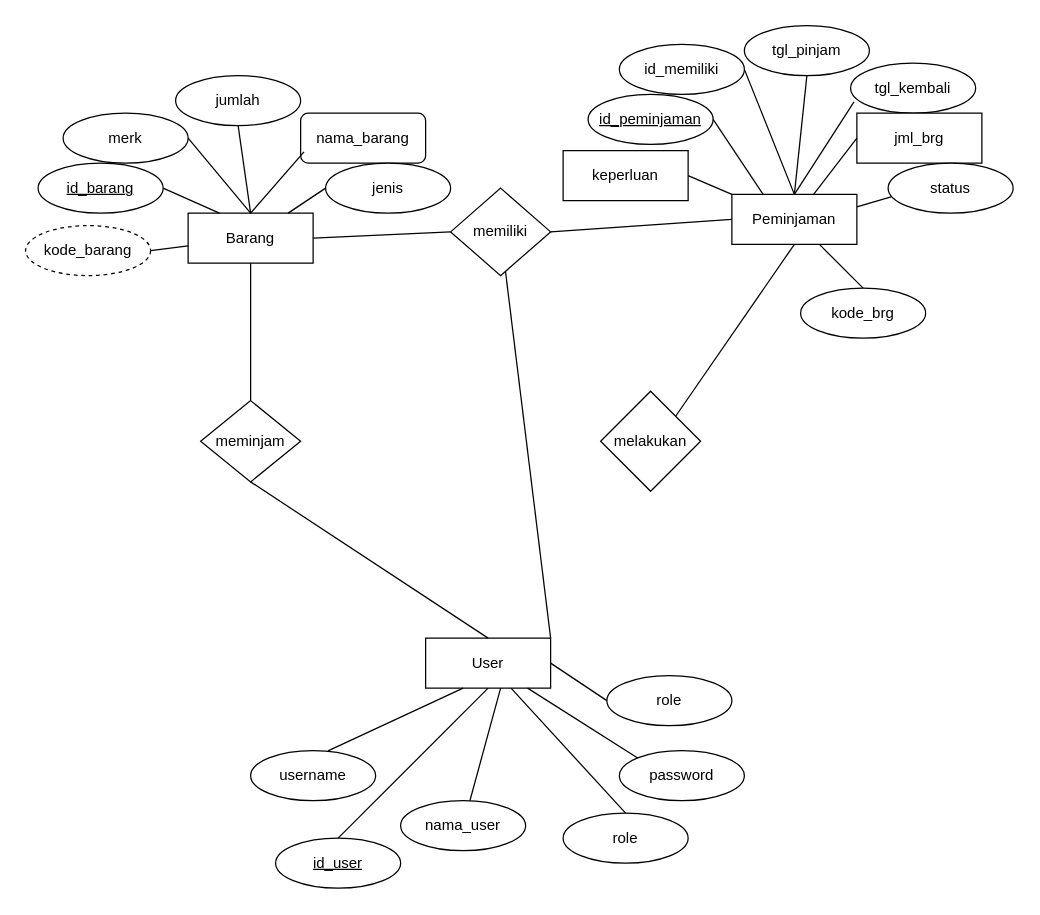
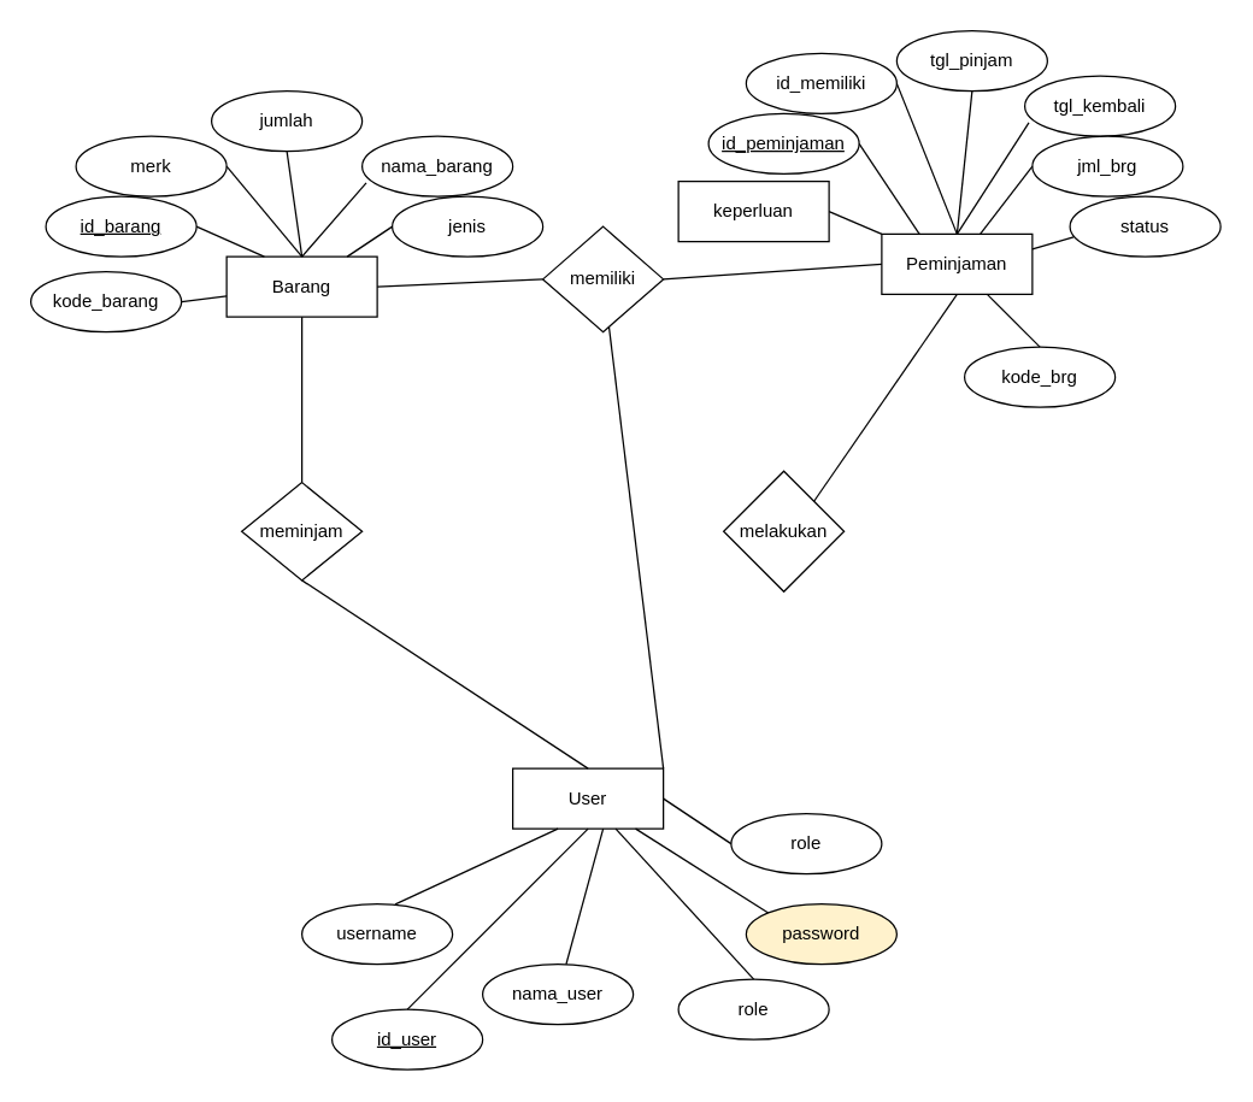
  <mxCell id="0" />
  <mxCell id="1" parent="0" />
  <mxCell id="2" value="Barang" style="whiteSpace=wrap;html=1;align=center;" parent="1" vertex="1"><mxGeometry x="150" y="170" width="100" height="40" as="geometry" /></mxCell>
  <mxCell id="3" value="jumlah" style="ellipse;whiteSpace=wrap;html=1;align=center;" parent="1" vertex="1"><mxGeometry x="140" y="60" width="100" height="40" as="geometry" /></mxCell>
- <mxCell id="4" value="nama_barang" style="whiteSpace=wrap;html=1;align=center;rounded=1;" parent="1" vertex="1"><mxGeometry x="240" y="90" width="100" height="40" as="geometry" /></mxCell>
+ <mxCell id="4" value="nama_barang" style="ellipse;whiteSpace=wrap;html=1;align=center;" parent="1" vertex="1"><mxGeometry x="240" y="90" width="100" height="40" as="geometry" /></mxCell>
  <mxCell id="5" value="jenis" style="ellipse;whiteSpace=wrap;html=1;align=center;" parent="1" vertex="1"><mxGeometry x="260" y="130" width="100" height="40" as="geometry" /></mxCell>
  <mxCell id="6" value="merk" style="ellipse;whiteSpace=wrap;html=1;align=center;" parent="1" vertex="1"><mxGeometry x="50" y="90" width="100" height="40" as="geometry" /></mxCell>
  <mxCell id="7" value="id_barang" style="ellipse;whiteSpace=wrap;html=1;align=center;fontStyle=4;" parent="1" vertex="1"><mxGeometry x="30" y="130" width="100" height="40" as="geometry" /></mxCell>
  <mxCell id="8" value="" style="endArrow=none;html=1;rounded=0;exitX=0.5;exitY=0;exitDx=0;exitDy=0;entryX=0.5;entryY=1;entryDx=0;entryDy=0;" parent="1" source="2" target="3" edge="1"><mxGeometry relative="1" as="geometry"><mxPoint x="90" y="250" as="sourcePoint" /><mxPoint x="250" y="250" as="targetPoint" /></mxGeometry></mxCell>
  <mxCell id="9" value="" style="endArrow=none;html=1;rounded=0;exitX=1;exitY=0.5;exitDx=0;exitDy=0;entryX=0.5;entryY=0;entryDx=0;entryDy=0;" parent="1" source="6" target="2" edge="1"><mxGeometry relative="1" as="geometry"><mxPoint x="150" y="150" as="sourcePoint" /><mxPoint x="310" y="150" as="targetPoint" /></mxGeometry></mxCell>
  <mxCell id="10" value="" style="endArrow=none;html=1;rounded=0;exitX=1;exitY=0.5;exitDx=0;exitDy=0;entryX=0.25;entryY=0;entryDx=0;entryDy=0;" parent="1" source="7" target="2" edge="1"><mxGeometry relative="1" as="geometry"><mxPoint x="120" y="270" as="sourcePoint" /><mxPoint x="280" y="270" as="targetPoint" /></mxGeometry></mxCell>
  <mxCell id="11" value="" style="endArrow=none;html=1;rounded=0;exitX=0.027;exitY=0.775;exitDx=0;exitDy=0;exitPerimeter=0;entryX=0.5;entryY=0;entryDx=0;entryDy=0;" parent="1" source="4" target="2" edge="1"><mxGeometry relative="1" as="geometry"><mxPoint x="230" y="280" as="sourcePoint" /><mxPoint x="390" y="280" as="targetPoint" /></mxGeometry></mxCell>
  <mxCell id="12" value="" style="endArrow=none;html=1;rounded=0;exitX=0;exitY=0.5;exitDx=0;exitDy=0;" parent="1" source="5" target="2" edge="1"><mxGeometry relative="1" as="geometry"><mxPoint x="260" y="270" as="sourcePoint" /><mxPoint x="420" y="270" as="targetPoint" /></mxGeometry></mxCell>
  <mxCell id="13" value="User" style="whiteSpace=wrap;html=1;align=center;" parent="1" vertex="1"><mxGeometry x="340" y="510" width="100" height="40" as="geometry" /></mxCell>
  <mxCell id="14" value="role" style="ellipse;whiteSpace=wrap;html=1;align=center;" parent="1" vertex="1"><mxGeometry x="450" y="650" width="100" height="40" as="geometry" /></mxCell>
  <mxCell id="15" value="nama_user" style="ellipse;whiteSpace=wrap;html=1;align=center;" parent="1" vertex="1"><mxGeometry x="320" y="640" width="100" height="40" as="geometry" /></mxCell>
  <mxCell id="16" value="id_user" style="ellipse;whiteSpace=wrap;html=1;align=center;fontStyle=4;" parent="1" vertex="1"><mxGeometry x="220" y="670" width="100" height="40" as="geometry" /></mxCell>
  <mxCell id="17" value="" style="endArrow=none;html=1;rounded=0;entryX=0.5;entryY=0;entryDx=0;entryDy=0;" parent="1" source="13" target="14" edge="1"><mxGeometry relative="1" as="geometry"><mxPoint x="260" y="630" as="sourcePoint" /><mxPoint x="420" y="630" as="targetPoint" /></mxGeometry></mxCell>
  <mxCell id="18" value="" style="endArrow=none;html=1;rounded=0;entryX=0.6;entryY=1;entryDx=0;entryDy=0;entryPerimeter=0;" parent="1" source="15" target="13" edge="1"><mxGeometry relative="1" as="geometry"><mxPoint x="320" y="530" as="sourcePoint" /><mxPoint x="480" y="530" as="targetPoint" /></mxGeometry></mxCell>
  <mxCell id="19" value="" style="endArrow=none;html=1;rounded=0;exitX=0.5;exitY=0;exitDx=0;exitDy=0;entryX=0.5;entryY=1;entryDx=0;entryDy=0;" parent="1" source="16" target="13" edge="1"><mxGeometry relative="1" as="geometry"><mxPoint x="290" y="650" as="sourcePoint" /><mxPoint x="450" y="650" as="targetPoint" /></mxGeometry></mxCell>
  <mxCell id="20" value="Peminjaman" style="whiteSpace=wrap;html=1;align=center;" parent="1" vertex="1"><mxGeometry x="585" y="155" width="100" height="40" as="geometry" /></mxCell>
  <mxCell id="21" value="tgl_pinjam" style="ellipse;whiteSpace=wrap;html=1;align=center;" parent="1" vertex="1"><mxGeometry x="595" y="20" width="100" height="40" as="geometry" /></mxCell>
  <mxCell id="22" value="tgl_kembali" style="ellipse;whiteSpace=wrap;html=1;align=center;" parent="1" vertex="1"><mxGeometry x="680" y="50" width="100" height="40" as="geometry" /></mxCell>
- <mxCell id="23" value="jml_brg" style="whiteSpace=wrap;html=1;align=center;rounded=0;" parent="1" vertex="1"><mxGeometry x="685" y="90" width="100" height="40" as="geometry" /></mxCell>
+ <mxCell id="23" value="jml_brg" style="ellipse;whiteSpace=wrap;html=1;align=center;" parent="1" vertex="1"><mxGeometry x="685" y="90" width="100" height="40" as="geometry" /></mxCell>
  <mxCell id="24" value="id_memiliki" style="ellipse;whiteSpace=wrap;html=1;align=center;" parent="1" vertex="1"><mxGeometry x="495" y="35" width="100" height="40" as="geometry" /></mxCell>
  <mxCell id="25" value="id_peminjaman" style="ellipse;whiteSpace=wrap;html=1;align=center;fontStyle=4;" parent="1" vertex="1"><mxGeometry x="470" y="75" width="100" height="40" as="geometry" /></mxCell>
  <mxCell id="26" value="" style="endArrow=none;html=1;rounded=0;exitX=0.5;exitY=0;exitDx=0;exitDy=0;entryX=0.5;entryY=1;entryDx=0;entryDy=0;" parent="1" source="20" target="21" edge="1"><mxGeometry relative="1" as="geometry"><mxPoint x="525" y="235" as="sourcePoint" /><mxPoint x="685" y="235" as="targetPoint" /></mxGeometry></mxCell>
  <mxCell id="27" value="" style="endArrow=none;html=1;rounded=0;exitX=1;exitY=0.5;exitDx=0;exitDy=0;entryX=0.5;entryY=0;entryDx=0;entryDy=0;" parent="1" source="24" target="20" edge="1"><mxGeometry relative="1" as="geometry"><mxPoint x="585" y="135" as="sourcePoint" /><mxPoint x="745" y="135" as="targetPoint" /></mxGeometry></mxCell>
  <mxCell id="28" value="" style="endArrow=none;html=1;rounded=0;exitX=1;exitY=0.5;exitDx=0;exitDy=0;entryX=0.25;entryY=0;entryDx=0;entryDy=0;" parent="1" source="25" target="20" edge="1"><mxGeometry relative="1" as="geometry"><mxPoint x="555" y="255" as="sourcePoint" /><mxPoint x="715" y="255" as="targetPoint" /></mxGeometry></mxCell>
  <mxCell id="29" value="" style="endArrow=none;html=1;rounded=0;exitX=0.027;exitY=0.775;exitDx=0;exitDy=0;exitPerimeter=0;entryX=0.5;entryY=0;entryDx=0;entryDy=0;" parent="1" source="22" target="20" edge="1"><mxGeometry relative="1" as="geometry"><mxPoint x="665" y="265" as="sourcePoint" /><mxPoint x="825" y="265" as="targetPoint" /></mxGeometry></mxCell>
  <mxCell id="30" value="" style="endArrow=none;html=1;rounded=0;exitX=0;exitY=0.5;exitDx=0;exitDy=0;" parent="1" source="23" target="20" edge="1"><mxGeometry relative="1" as="geometry"><mxPoint x="695" y="255" as="sourcePoint" /><mxPoint x="855" y="255" as="targetPoint" /></mxGeometry></mxCell>
  <mxCell id="31" value="keperluan" style="whiteSpace=wrap;html=1;align=center;rounded=0;" parent="1" vertex="1"><mxGeometry x="450" y="120" width="100" height="40" as="geometry" /></mxCell>
  <mxCell id="32" value="status" style="ellipse;whiteSpace=wrap;html=1;align=center;" parent="1" vertex="1"><mxGeometry x="710" y="130" width="100" height="40" as="geometry" /></mxCell>
  <mxCell id="33" value="" style="endArrow=none;html=1;rounded=0;entryX=0;entryY=0;entryDx=0;entryDy=0;exitX=1;exitY=0.5;exitDx=0;exitDy=0;" parent="1" source="31" target="20" edge="1"><mxGeometry relative="1" as="geometry"><mxPoint x="530" y="190" as="sourcePoint" /><mxPoint x="690" y="190" as="targetPoint" /></mxGeometry></mxCell>
  <mxCell id="34" value="" style="endArrow=none;html=1;rounded=0;exitX=1;exitY=0.25;exitDx=0;exitDy=0;entryX=0.023;entryY=0.675;entryDx=0;entryDy=0;entryPerimeter=0;" parent="1" source="20" target="32" edge="1"><mxGeometry relative="1" as="geometry"><mxPoint x="640" y="280" as="sourcePoint" /><mxPoint x="800" y="280" as="targetPoint" /></mxGeometry></mxCell>
  <mxCell id="35" value="meminjam" style="rhombus;whiteSpace=wrap;html=1;" parent="1" vertex="1"><mxGeometry x="160" y="320" width="80" height="65" as="geometry" /></mxCell>
  <mxCell id="36" value="" style="endArrow=none;html=1;rounded=0;exitX=0.5;exitY=0;exitDx=0;exitDy=0;entryX=0.5;entryY=1;entryDx=0;entryDy=0;" parent="1" source="13" target="35" edge="1"><mxGeometry width="50" height="50" relative="1" as="geometry"><mxPoint x="230" y="390" as="sourcePoint" /><mxPoint x="280" y="340" as="targetPoint" /></mxGeometry></mxCell>
  <mxCell id="37" value="" style="endArrow=none;html=1;rounded=0;exitX=0.5;exitY=0;exitDx=0;exitDy=0;entryX=0.5;entryY=1;entryDx=0;entryDy=0;" parent="1" source="35" target="2" edge="1"><mxGeometry width="50" height="50" relative="1" as="geometry"><mxPoint x="180" y="340" as="sourcePoint" /><mxPoint x="230" y="290" as="targetPoint" /></mxGeometry></mxCell>
  <mxCell id="38" value="melakukan" style="rhombus;whiteSpace=wrap;html=1;" parent="1" vertex="1"><mxGeometry x="480" y="312.5" width="80" height="80" as="geometry" /></mxCell>
  <mxCell id="39" value="" style="endArrow=none;html=1;rounded=0;exitX=1;exitY=0;exitDx=0;exitDy=0;" parent="1" source="13" target="41" edge="1"><mxGeometry width="50" height="50" relative="1" as="geometry"><mxPoint x="400" y="430" as="sourcePoint" /><mxPoint x="450" y="380" as="targetPoint" /></mxGeometry></mxCell>
  <mxCell id="40" value="" style="endArrow=none;html=1;rounded=0;entryX=0.5;entryY=1;entryDx=0;entryDy=0;exitX=1;exitY=0;exitDx=0;exitDy=0;" parent="1" source="38" target="20" edge="1"><mxGeometry width="50" height="50" relative="1" as="geometry"><mxPoint x="400" y="430" as="sourcePoint" /><mxPoint x="450" y="380" as="targetPoint" /></mxGeometry></mxCell>
  <mxCell id="41" value="memiliki" style="rhombus;whiteSpace=wrap;html=1;" parent="1" vertex="1"><mxGeometry x="360" y="150" width="80" height="70" as="geometry" /></mxCell>
  <mxCell id="42" value="" style="endArrow=none;html=1;rounded=0;entryX=0;entryY=0.5;entryDx=0;entryDy=0;exitX=1;exitY=0.5;exitDx=0;exitDy=0;" parent="1" source="41" target="20" edge="1"><mxGeometry width="50" height="50" relative="1" as="geometry"><mxPoint x="400" y="430" as="sourcePoint" /><mxPoint x="450" y="380" as="targetPoint" /></mxGeometry></mxCell>
  <mxCell id="43" value="" style="endArrow=none;html=1;rounded=0;entryX=0;entryY=0.5;entryDx=0;entryDy=0;exitX=1;exitY=0.5;exitDx=0;exitDy=0;" parent="1" source="2" target="41" edge="1"><mxGeometry width="50" height="50" relative="1" as="geometry"><mxPoint x="400" y="430" as="sourcePoint" /><mxPoint x="450" y="380" as="targetPoint" /></mxGeometry></mxCell>
  <mxCell id="44" value="user&lt;span style=&quot;background-color: initial;&quot;&gt;name&lt;/span&gt;" style="ellipse;whiteSpace=wrap;html=1;align=center;" parent="1" vertex="1"><mxGeometry x="200" y="600" width="100" height="40" as="geometry" /></mxCell>
- <mxCell id="45" value="password" style="ellipse;whiteSpace=wrap;html=1;align=center;" parent="1" vertex="1"><mxGeometry x="495" y="600" width="100" height="40" as="geometry" /></mxCell>
+ <mxCell id="45" value="password" style="ellipse;whiteSpace=wrap;html=1;align=center;fillColor=#fff2cc;" parent="1" vertex="1"><mxGeometry x="495" y="600" width="100" height="40" as="geometry" /></mxCell>
  <mxCell id="46" value="role" style="ellipse;whiteSpace=wrap;html=1;align=center;" parent="1" vertex="1"><mxGeometry x="485" y="540" width="100" height="40" as="geometry" /></mxCell>
  <mxCell id="47" value="" style="endArrow=none;html=1;rounded=0;exitX=0.619;exitY=0.005;exitDx=0;exitDy=0;exitPerimeter=0;" parent="1" source="44" edge="1"><mxGeometry relative="1" as="geometry"><mxPoint x="330" y="610" as="sourcePoint" /><mxPoint x="370" y="550" as="targetPoint" /></mxGeometry></mxCell>
  <mxCell id="48" value="" style="endArrow=none;html=1;rounded=0;exitX=1;exitY=0.5;exitDx=0;exitDy=0;entryX=0;entryY=0.5;entryDx=0;entryDy=0;" parent="1" source="13" target="46" edge="1"><mxGeometry relative="1" as="geometry"><mxPoint x="430" y="540" as="sourcePoint" /><mxPoint x="590" y="540" as="targetPoint" /></mxGeometry></mxCell>
  <mxCell id="49" value="" style="endArrow=none;html=1;rounded=0;entryX=0;entryY=0;entryDx=0;entryDy=0;" parent="1" source="13" target="45" edge="1"><mxGeometry relative="1" as="geometry"><mxPoint x="480" y="590" as="sourcePoint" /><mxPoint x="640" y="590" as="targetPoint" /></mxGeometry></mxCell>
  <mxCell id="50" value="kode_brg" style="ellipse;whiteSpace=wrap;html=1;align=center;" parent="1" vertex="1"><mxGeometry x="640" y="230" width="100" height="40" as="geometry" /></mxCell>
  <mxCell id="51" value="" style="endArrow=none;html=1;rounded=0;exitX=0.5;exitY=0;exitDx=0;exitDy=0;" parent="1" source="50" target="20" edge="1"><mxGeometry width="50" height="50" relative="1" as="geometry"><mxPoint x="550" y="343" as="sourcePoint" /><mxPoint x="645" y="205" as="targetPoint" /></mxGeometry></mxCell>
- <mxCell id="52" value="kode_barang" style="ellipse;whiteSpace=wrap;html=1;align=center;dashed=1;" vertex="1" parent="1"><mxGeometry x="20" y="180" width="100" height="40" as="geometry" /></mxCell>
+ <mxCell id="52" value="kode_barang" style="ellipse;whiteSpace=wrap;html=1;align=center;" vertex="1" parent="1"><mxGeometry x="20" y="180" width="100" height="40" as="geometry" /></mxCell>
  <mxCell id="53" value="" style="endArrow=none;html=1;rounded=0;exitX=1;exitY=0.5;exitDx=0;exitDy=0;" edge="1" parent="1" source="52" target="2"><mxGeometry width="50" height="50" relative="1" as="geometry"><mxPoint x="160" y="240" as="sourcePoint" /><mxPoint x="210" y="190" as="targetPoint" /></mxGeometry></mxCell>
